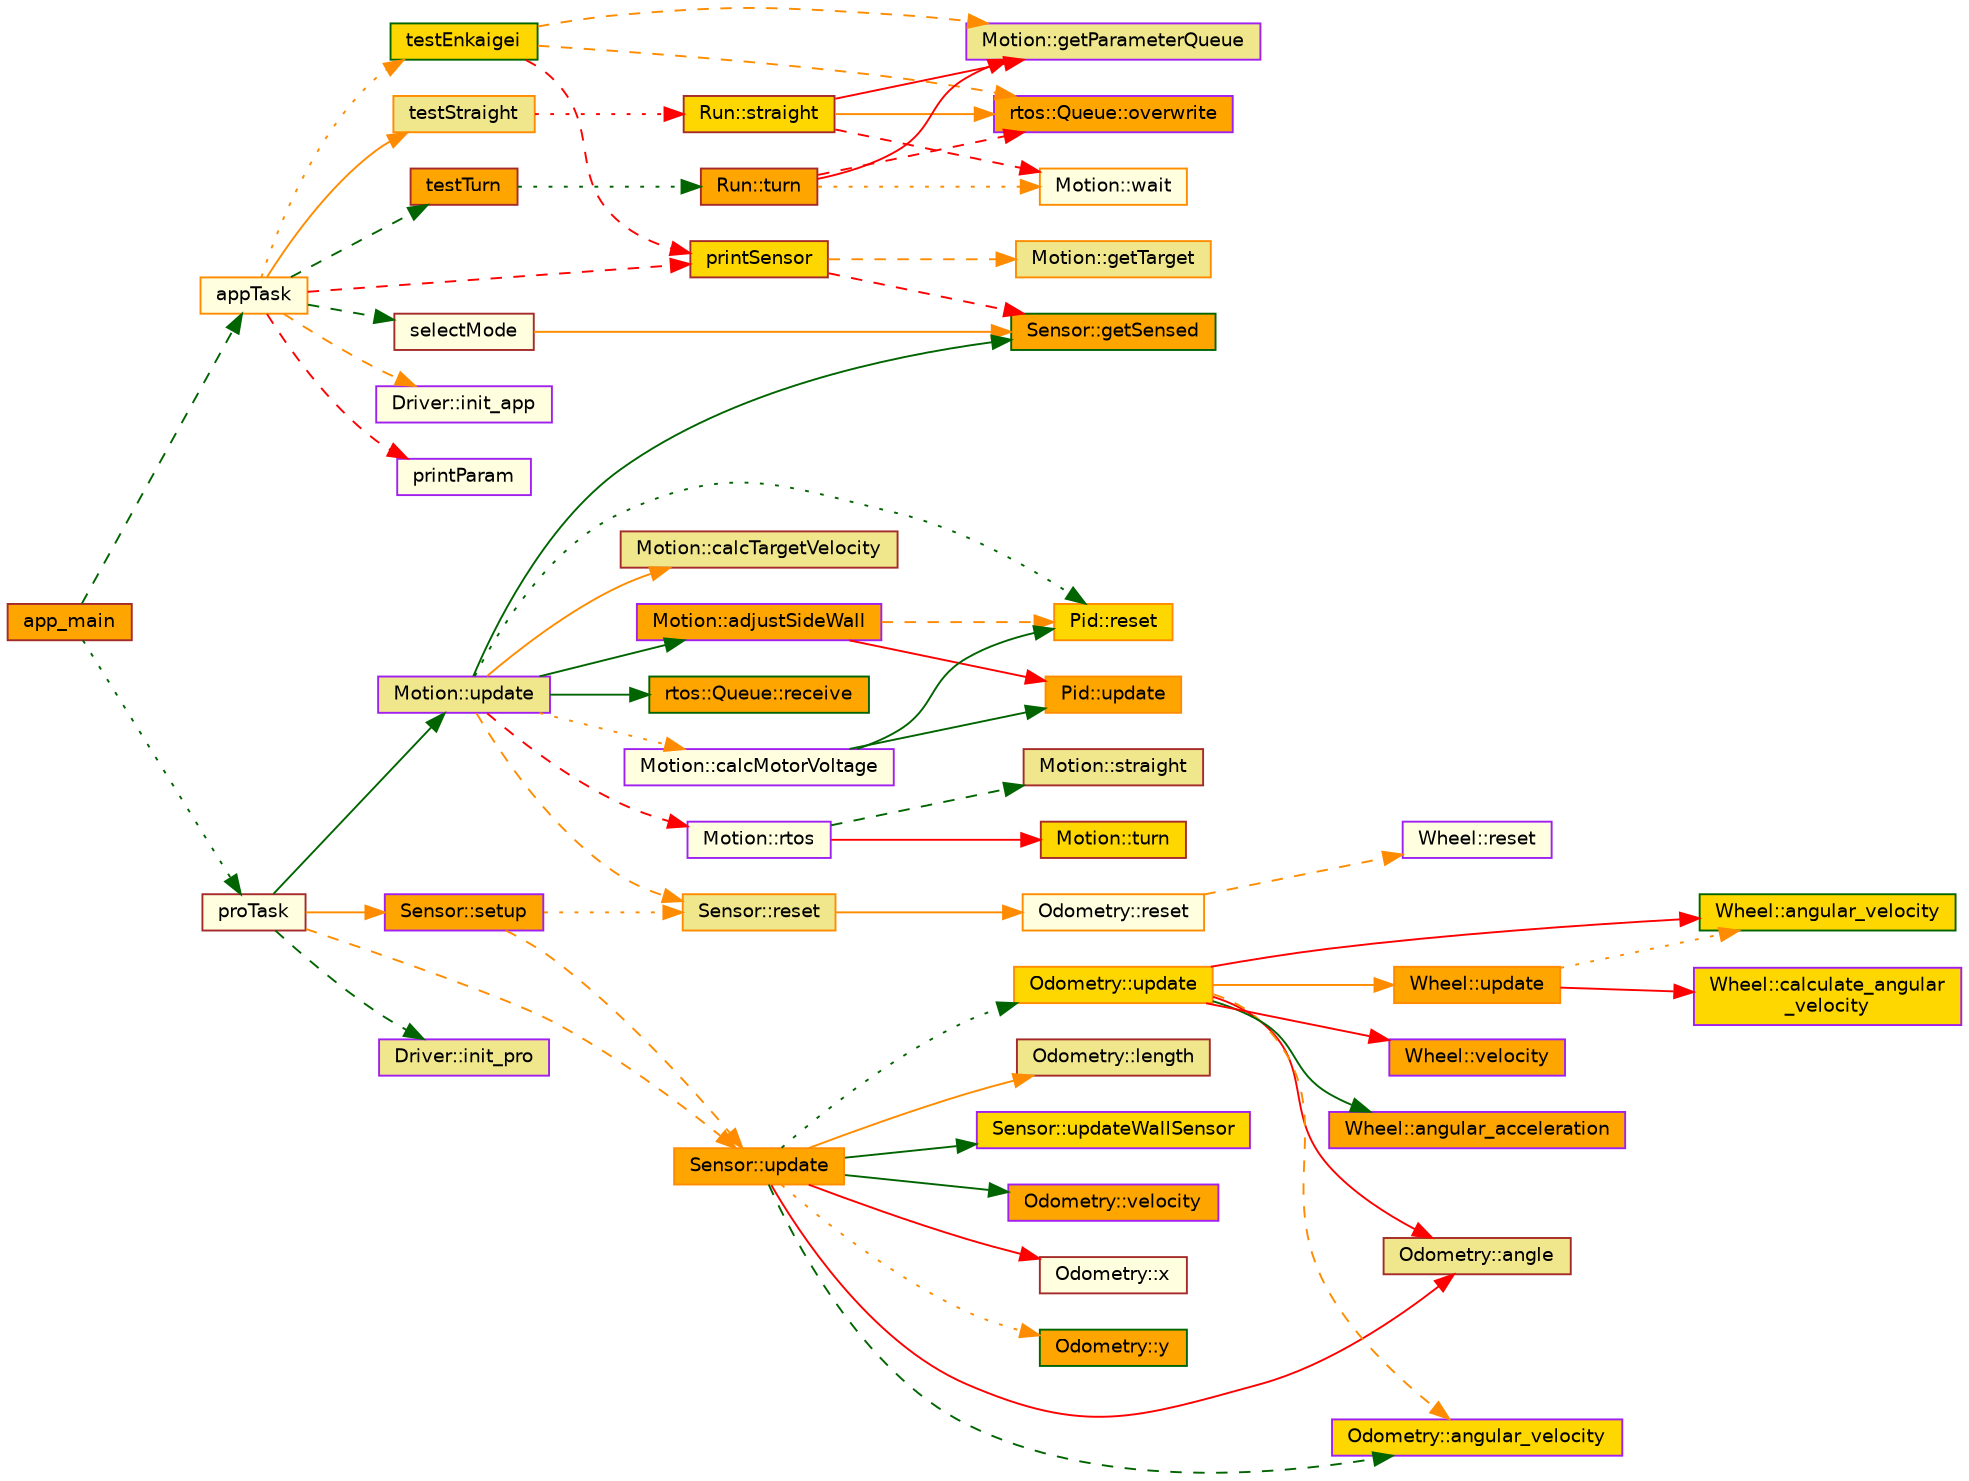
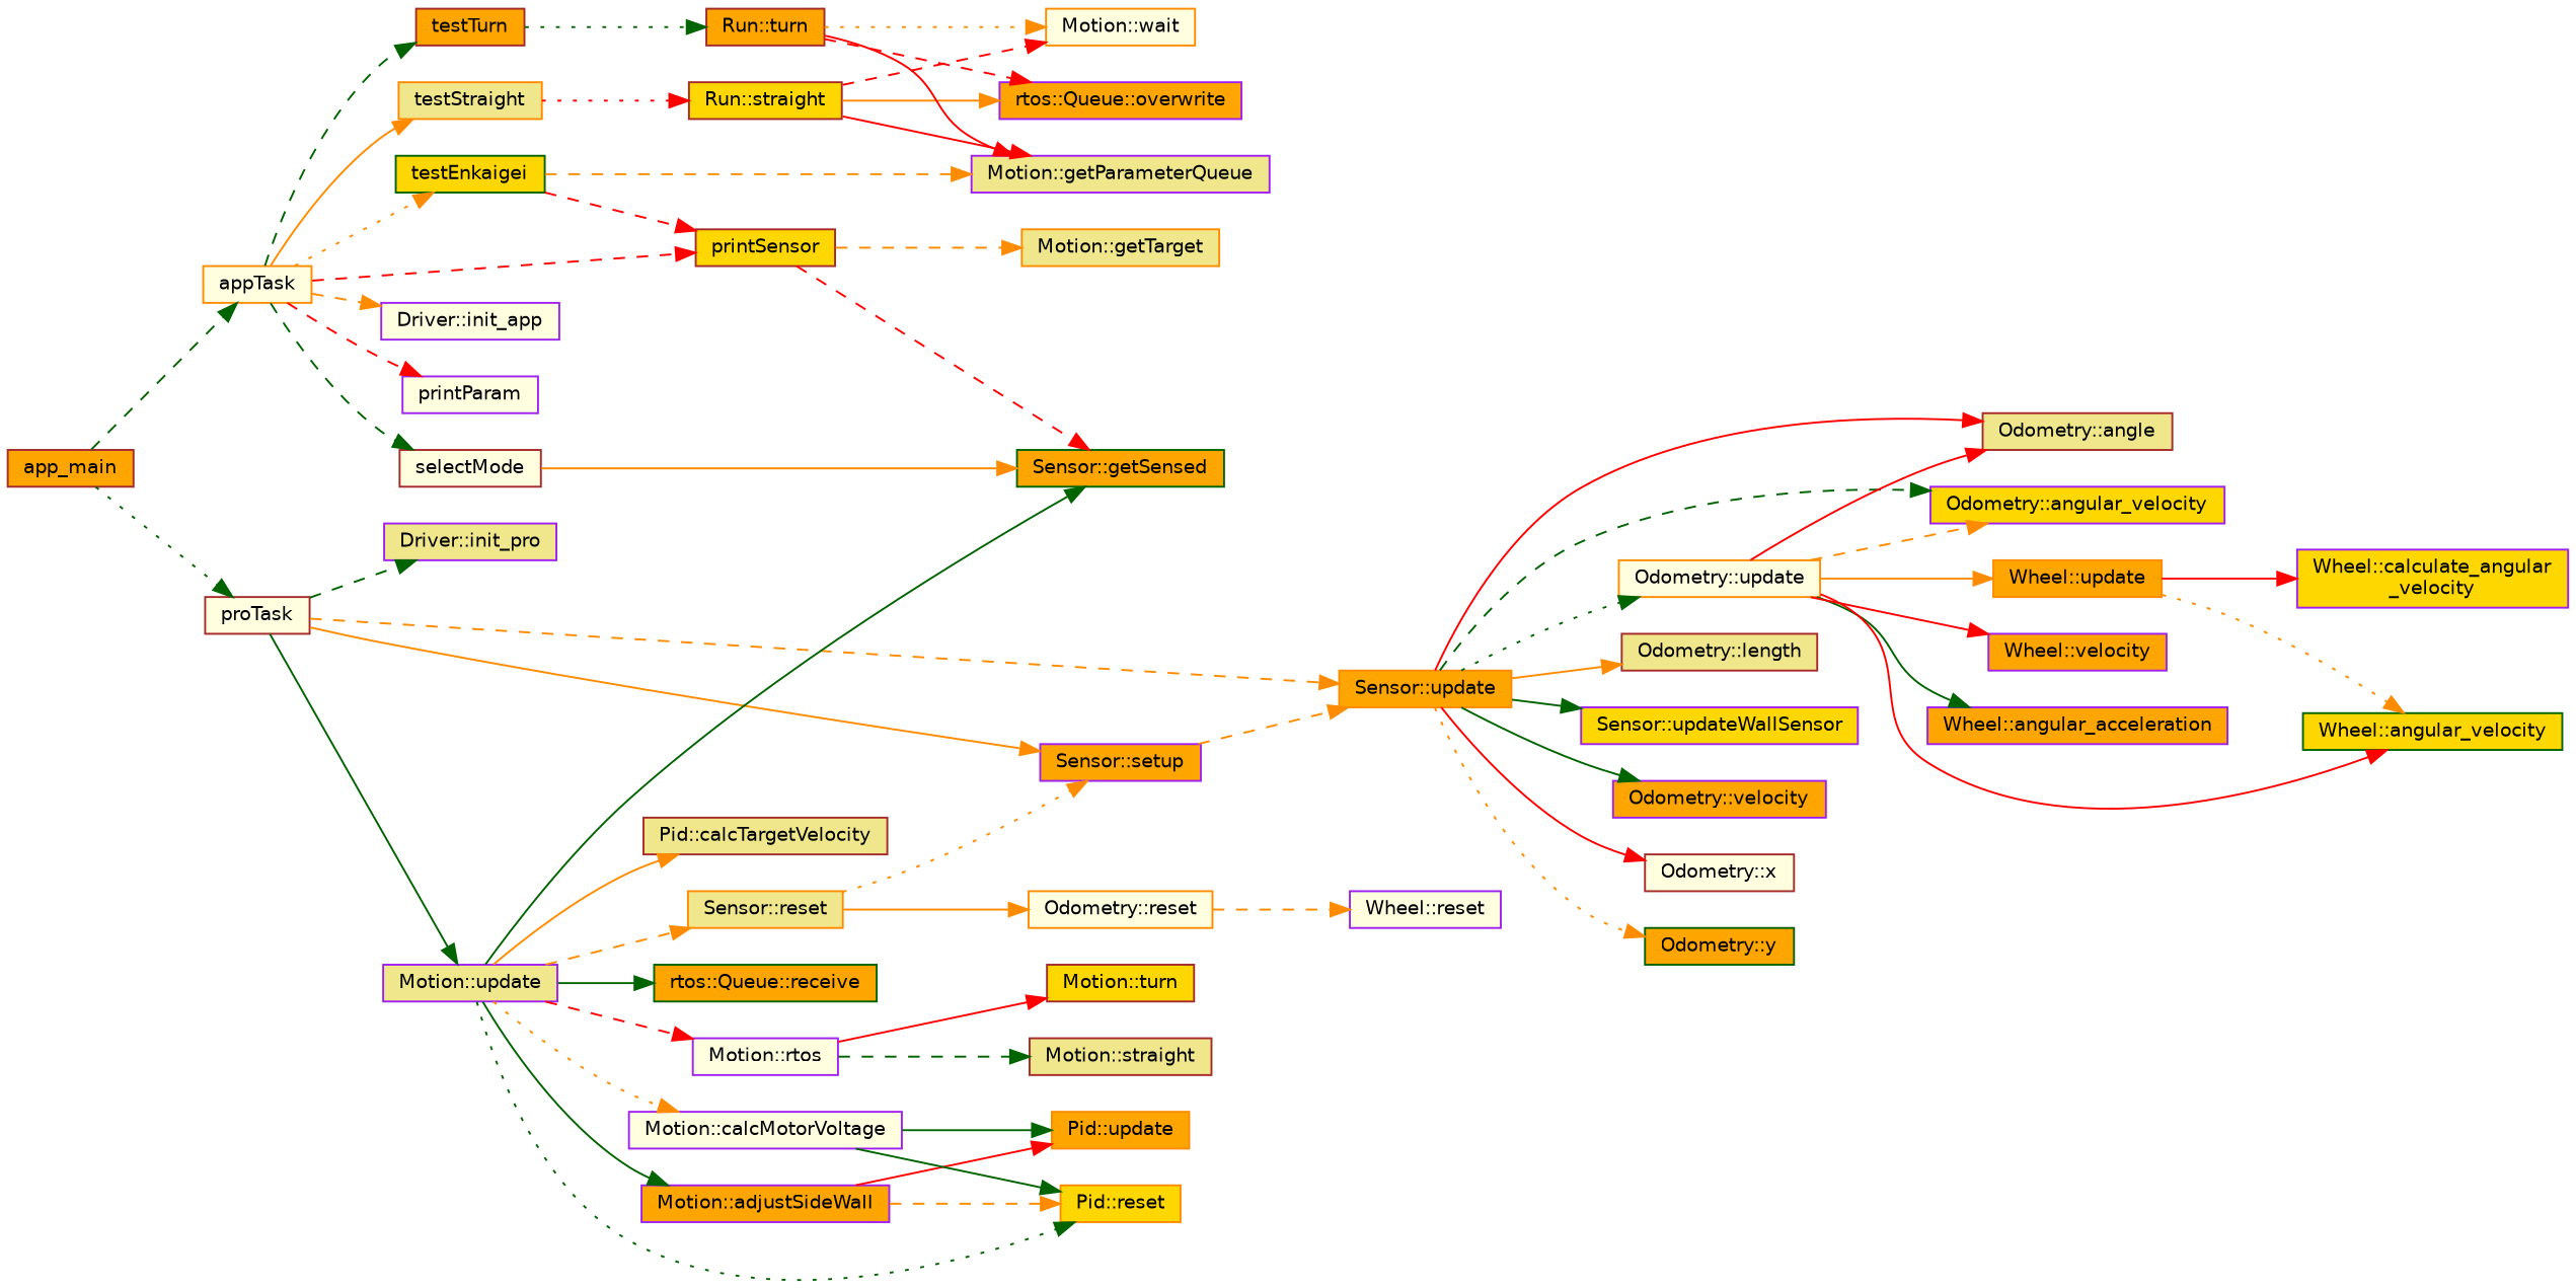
  digraph {
    rankdir=LR
    node [color=purple fillcolor=orange fontname=Helvetica fontsize=10 shape=record style=filled]
    edge [color=darkorange fontname=Helvetica fontsize=10 labelfontname=Helvetica labelfontsize=10 style=solid]
    n1 [color=brown fontcolor=black height=0.2 label=app_main width=0.4]
    n2 [color=darkorange fillcolor=lightyellow height=0.2 label=appTask width=0.4]
    n3 [color=brown fillcolor=lightyellow height=0.2 label=proTask width=0.4]
    n4 [fillcolor=lightyellow height=0.2 label="Driver::init_app" width=0.4]
    n5 [fillcolor=lightyellow height=0.2 label=printParam width=0.4]
    n6 [color=brown fillcolor=gold height=0.2 label=printSensor width=0.4]
    n7 [color=brown fillcolor=lightyellow height=0.2 label=selectMode width=0.4]
    n8 [color=darkgreen fillcolor=gold height=0.2 label=testEnkaigei width=0.4]
    n9 [color=darkorange fillcolor=khaki height=0.2 label=testStraight width=0.4]
    n10 [color=brown height=0.2 label=testTurn width=0.4]
    n11 [fillcolor=khaki height=0.2 label="Driver::init_pro" width=0.4]
    n12 [height=0.2 label="Sensor::setup" width=0.4]
    n13 [color=darkorange height=0.2 label="Sensor::update" width=0.4]
    n14 [fillcolor=khaki height=0.2 label="Motion::update" width=0.4]
    n15 [color=darkgreen height=0.2 label="Sensor::getSensed" width=0.4]
    n16 [color=darkorange fillcolor=khaki height=0.2 label="Motion::getTarget" width=0.4]
    n17 [fillcolor=khaki height=0.2 label="Motion::getParameterQueue" width=0.4]
    n18 [height=0.2 label="rtos::Queue::overwrite" width=0.4]
    n19 [color=brown fillcolor=gold height=0.2 label="Run::straight" width=0.4]
    n20 [color=brown height=0.2 label="Run::turn" width=0.4]
    n21 [color=darkorange fillcolor=lightyellow height=0.2 label="Motion::wait" width=0.4]
    n22 [color=darkorange fillcolor=khaki height=0.2 label="Sensor::reset" width=0.4]
    n23 [color=brown fillcolor=khaki height=0.2 label="Odometry::angle" width=0.4]
    n24 [fillcolor=gold height=0.2 label="Odometry::angular_velocity" width=0.4]
    n25 [color=brown fillcolor=khaki height=0.2 label="Odometry::length" width=0.4]
-   n26 [color=darkorange fillcolor=gold height=0.2 label="Odometry::update" width=0.4]
+   n26 [color=darkorange fillcolor=lightyellow height=0.2 label="Odometry::update" width=0.4]
    n27 [fillcolor=gold height=0.2 label="Sensor::updateWallSensor" width=0.4]
    n28 [height=0.2 label="Odometry::velocity" width=0.4]
    n29 [color=brown fillcolor=lightyellow height=0.2 label="Odometry::x" width=0.4]
    n30 [color=darkgreen height=0.2 label="Odometry::y" width=0.4]
    n31 [height=0.2 label="Motion::adjustSideWall" width=0.4]
    n32 [color=darkorange fillcolor=gold height=0.2 label="Pid::reset" width=0.4]
    n33 [fillcolor=lightyellow height=0.2 label="Motion::calcMotorVoltage" width=0.4]
-   n34 [color=brown fillcolor=khaki height=0.2 label="Motion::calcTargetVelocity" width=0.4]
+   n34 [color=brown fillcolor=khaki height=0.2 label="Pid::calcTargetVelocity" width=0.4]
    n35 [color=darkgreen height=0.2 label="rtos::Queue::receive" width=0.4]
    n36 [fillcolor=lightyellow height=0.2 label="Motion::rtos" width=0.4]
    n37 [color=darkorange fillcolor=lightyellow height=0.2 label="Odometry::reset" width=0.4]
    n38 [fillcolor=lightyellow height=0.2 label="Wheel::reset" width=0.4]
    n39 [height=0.2 label="Wheel::angular_acceleration" width=0.4]
    n40 [color=darkgreen fillcolor=gold height=0.2 label="Wheel::angular_velocity" width=0.4]
    n41 [color=darkorange height=0.2 label="Wheel::update" width=0.4]
    n42 [height=0.2 label="Wheel::velocity" width=0.4]
    n43 [fillcolor=gold height=0.2 label="Wheel::calculate_angular\l_velocity" width=0.4]
    n44 [color=darkorange height=0.2 label="Pid::update" width=0.4]
    n45 [color=brown fillcolor=khaki height=0.2 label="Motion::straight" width=0.4]
    n46 [color=brown fillcolor=gold height=0.2 label="Motion::turn" width=0.4]
    n1 -> n2 [color=darkgreen style=dashed]
    n1 -> n3 [color=darkgreen style=dotted]
    n2 -> n4 [style=dashed]
    n2 -> n5 [color=red style=dashed]
    n2 -> n6 [color=red style=dashed]
    n2 -> n7 [color=darkgreen style=dashed]
    n2 -> n8 [style=dotted]
    n2 -> n9
    n2 -> n10 [color=darkgreen style=dashed]
    n3 -> n11 [color=darkgreen style=dashed]
    n3 -> n12
    n3 -> n13 [style=dashed]
    n3 -> n14 [color=darkgreen]
    n6 -> n15 [color=red style=dashed]
    n6 -> n16 [style=dashed]
    n7 -> n15
    n8 -> n6 [color=red style=dashed]
    n8 -> n17 [style=dashed]
-   n8 -> n18 [style=dashed]
    n9 -> n19 [color=red style=dotted]
    n10 -> n20 [color=darkgreen style=dotted]
    n12 -> n13 [style=dashed]
-   n12 -> n22 [style=dotted]
+   n22 -> n12 [style=dotted]
    n13 -> n23 [color=red]
    n13 -> n24 [color=darkgreen style=dashed]
    n13 -> n25
    n13 -> n26 [color=darkgreen style=dotted]
    n13 -> n27 [color=darkgreen]
    n13 -> n28 [color=darkgreen]
    n13 -> n29 [color=red]
    n13 -> n30 [style=dotted]
    n14 -> n15 [color=darkgreen]
    n14 -> n22 [style=dashed]
    n14 -> n31 [color=darkgreen]
    n14 -> n32 [color=darkgreen style=dotted]
    n14 -> n33 [style=dotted]
    n14 -> n34
    n14 -> n35 [color=darkgreen]
    n14 -> n36 [color=red style=dashed]
    n19 -> n17 [color=red]
    n19 -> n18
    n19 -> n21 [color=red style=dashed]
    n20 -> n17 [color=red]
    n20 -> n18 [color=red style=dashed]
    n20 -> n21 [style=dotted]
    n22 -> n37
    n26 -> n23 [color=red]
    n26 -> n24 [style=dashed]
    n26 -> n39 [color=darkgreen]
    n26 -> n40 [color=red]
    n26 -> n41
    n26 -> n42 [color=red]
    n31 -> n32 [style=dashed]
    n31 -> n44 [color=red]
    n33 -> n32 [color=darkgreen]
    n33 -> n44 [color=darkgreen]
    n36 -> n45 [color=darkgreen style=dashed]
    n36 -> n46 [color=red]
    n37 -> n38 [style=dashed]
    n41 -> n40 [style=dotted]
    n41 -> n43 [color=red]
  }
